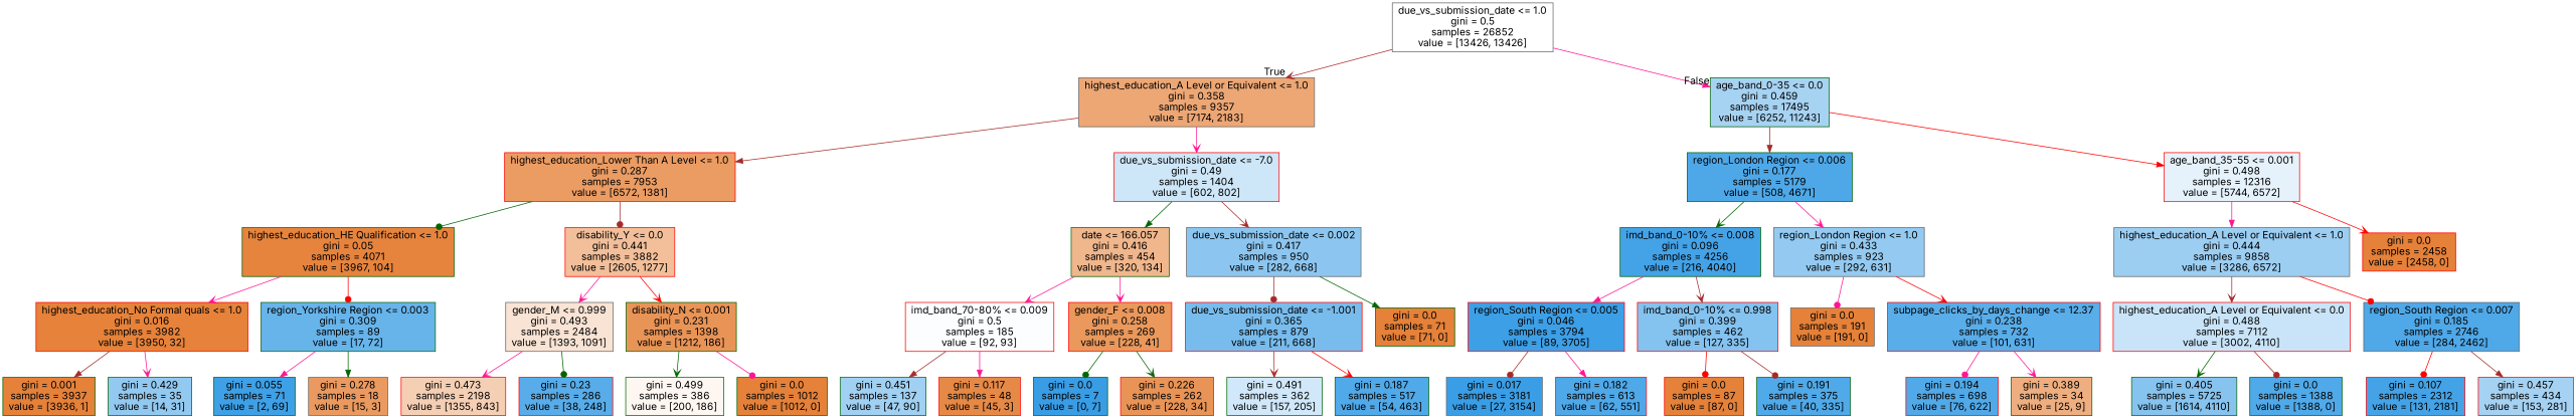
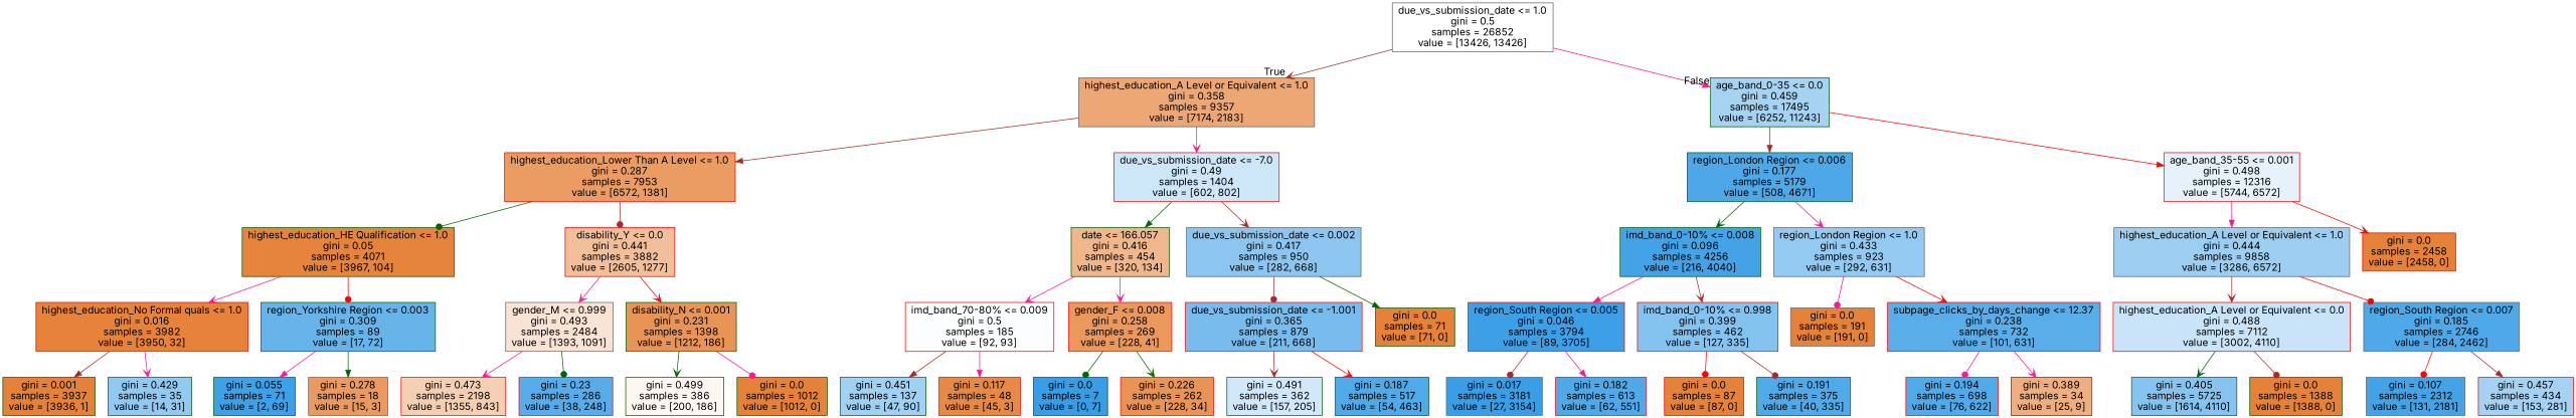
  digraph {
    fontname=Inter
    node [color=darkgreen fillcolor="#e58139ff" fontname=Inter shape=box style=filled]
    edge [arrowhead=vee color=deeppink fontname=Inter]
    n1 [color=gray40 fillcolor="#e5813900" label="due_vs_submission_date <= 1.0\ngini = 0.5\nsamples = 26852\nvalue = [13426, 13426]"]
    n2 [color=gray40 fillcolor="#e58139b1" label="highest_education_A Level or Equivalent <= 1.0\ngini = 0.358\nsamples = 9357\nvalue = [7174, 2183]"]
    n3 [fillcolor="#399de571" label="age_band_0-35 <= 0.0\ngini = 0.459\nsamples = 17495\nvalue = [6252, 11243]"]
    n4 [color=red fillcolor="#e58139c9" label="highest_education_Lower Than A Level <= 1.0\ngini = 0.287\nsamples = 7953\nvalue = [6572, 1381]"]
    n5 [color=red fillcolor="#399de540" label="due_vs_submission_date <= -7.0\ngini = 0.49\nsamples = 1404\nvalue = [602, 802]"]
    n6 [fillcolor="#399de5e3" label="region_London Region <= 0.006\ngini = 0.177\nsamples = 5179\nvalue = [508, 4671]"]
    n7 [color=red fillcolor="#399de520" label="age_band_35-55 <= 0.001\ngini = 0.498\nsamples = 12316\nvalue = [5744, 6572]"]
    n8 [fillcolor="#e58139f8" label="highest_education_HE Qualification <= 1.0\ngini = 0.05\nsamples = 4071\nvalue = [3967, 104]"]
    n9 [color=red fillcolor="#e5813982" label="disability_Y <= 0.0\ngini = 0.441\nsamples = 3882\nvalue = [2605, 1277]"]
    n10 [fillcolor="#e5813994" label="date <= 166.057\ngini = 0.416\nsamples = 454\nvalue = [320, 134]"]
    n11 [color=gray40 fillcolor="#399de593" label="due_vs_submission_date <= 0.002\ngini = 0.417\nsamples = 950\nvalue = [282, 668]"]
    n12 [color=red fillcolor="#e58139fd" label="highest_education_No Formal quals <= 1.0\ngini = 0.016\nsamples = 3982\nvalue = [3950, 32]"]
    n13 [fillcolor="#399de5c3" label="region_Yorkshire Region <= 0.003\ngini = 0.309\nsamples = 89\nvalue = [17, 72]"]
    n14 [color=gray40 fillcolor="#e5813937" label="gender_M <= 0.999\ngini = 0.493\nsamples = 2484\nvalue = [1393, 1091]"]
    n15 [fillcolor="#e58139d8" label="disability_N <= 0.001\ngini = 0.231\nsamples = 1398\nvalue = [1212, 186]"]
    n16 [label="gini = 0.001\nsamples = 3937\nvalue = [3936, 1]"]
    n17 [fillcolor="#399de58c" label="gini = 0.429\nsamples = 35\nvalue = [14, 31]"]
    n18 [fillcolor="#399de5f8" label="gini = 0.055\nsamples = 71\nvalue = [2, 69]"]
    n19 [color=gray40 fillcolor="#e58139cc" label="gini = 0.278\nsamples = 18\nvalue = [15, 3]"]
    n20 [color=red fillcolor="#e5813960" label="gini = 0.473\nsamples = 2198\nvalue = [1355, 843]"]
    n21 [color=red fillcolor="#399de5d8" label="gini = 0.23\nsamples = 286\nvalue = [38, 248]"]
    n22 [fillcolor="#e5813912" label="gini = 0.499\nsamples = 386\nvalue = [200, 186]"]
    n23 [label="gini = 0.0\nsamples = 1012\nvalue = [1012, 0]"]
    n24 [color=red fillcolor="#399de503" label="imd_band_70-80% <= 0.009\ngini = 0.5\nsamples = 185\nvalue = [92, 93]"]
    n25 [color=red fillcolor="#e58139d1" label="gender_F <= 0.008\ngini = 0.258\nsamples = 269\nvalue = [228, 41]"]
    n26 [color=red fillcolor="#399de5ae" label="due_vs_submission_date <= -1.001\ngini = 0.365\nsamples = 879\nvalue = [211, 668]"]
    n27 [label="gini = 0.0\nsamples = 71\nvalue = [71, 0]"]
    n28 [fillcolor="#399de57a" label="gini = 0.451\nsamples = 137\nvalue = [47, 90]"]
    n29 [color=red fillcolor="#e58139ee" label="gini = 0.117\nsamples = 48\nvalue = [45, 3]"]
    n30 [fillcolor="#399de5ff" label="gini = 0.0\nsamples = 7\nvalue = [0, 7]"]
    n31 [color=red fillcolor="#e58139d9" label="gini = 0.226\nsamples = 262\nvalue = [228, 34]"]
    n32 [fillcolor="#399de53c" label="gini = 0.491\nsamples = 362\nvalue = [157, 205]"]
    n33 [fillcolor="#399de5e1" label="gini = 0.187\nsamples = 517\nvalue = [54, 463]"]
    n34 [fillcolor="#399de5f1" label="imd_band_0-10% <= 0.008\ngini = 0.096\nsamples = 4256\nvalue = [216, 4040]"]
    n35 [color=gray40 fillcolor="#399de589" label="region_London Region <= 1.0\ngini = 0.433\nsamples = 923\nvalue = [292, 631]"]
    n36 [color=gray40 fillcolor="#399de57f" label="highest_education_A Level or Equivalent <= 1.0\ngini = 0.444\nsamples = 9858\nvalue = [3286, 6572]"]
    n37 [color=red label="gini = 0.0\nsamples = 2458\nvalue = [2458, 0]"]
    n38 [color=red fillcolor="#399de5f9" label="region_South Region <= 0.005\ngini = 0.046\nsamples = 3794\nvalue = [89, 3705]"]
    n39 [color=red fillcolor="#399de59e" label="imd_band_0-10% <= 0.998\ngini = 0.399\nsamples = 462\nvalue = [127, 335]"]
    n40 [color=gray40 label="gini = 0.0\nsamples = 191\nvalue = [191, 0]"]
    n41 [color=red fillcolor="#399de5d6" label="subpage_clicks_by_days_change <= 12.37\ngini = 0.238\nsamples = 732\nvalue = [101, 631]"]
    n42 [color=gray40 fillcolor="#399de5fd" label="gini = 0.017\nsamples = 3181\nvalue = [27, 3154]"]
    n43 [color=red fillcolor="#399de5e2" label="gini = 0.182\nsamples = 613\nvalue = [62, 551]"]
    n44 [color=red label="gini = 0.0\nsamples = 87\nvalue = [87, 0]"]
    n45 [fillcolor="#399de5e1" label="gini = 0.191\nsamples = 375\nvalue = [40, 335]"]
    n46 [color=red fillcolor="#399de5e0" label="gini = 0.194\nsamples = 698\nvalue = [76, 622]"]
    n47 [fillcolor="#e58139a3" label="gini = 0.389\nsamples = 34\nvalue = [25, 9]"]
    n48 [color=red fillcolor="#399de545" label="highest_education_A Level or Equivalent <= 0.0\ngini = 0.488\nsamples = 7112\nvalue = [3002, 4110]"]
    n49 [color=gray40 fillcolor="#399de5e2" label="region_South Region <= 0.007\ngini = 0.185\nsamples = 2746\nvalue = [284, 2462]"]
    n50 [fillcolor="#399de59b" label="gini = 0.405\nsamples = 5725\nvalue = [1614, 4110]"]
-   n51 [fillcolor="#399de5e1" label="gini = 0.0\nsamples = 1388\nvalue = [1388, 0]"]
-   n52 [color=red fillcolor="#399de5f0" label="gini = 0.107\nsamples = 2312\nvalue = [131, 2181]"]
+   n51 [label="gini = 0.0\nsamples = 1388\nvalue = [1388, 0]"]
+   n52 [color=gray40 fillcolor="#399de5f0" label="gini = 0.107\nsamples = 2312\nvalue = [131, 2181]"]
    n53 [color=red fillcolor="#399de574" label="gini = 0.457\nsamples = 434\nvalue = [153, 281]"]
    n1 -> n2 [color=brown headlabel=True labelangle=45 labeldistance=2.5]
    n1 -> n3 [arrowhead=normal headlabel=False labelangle=-45 labeldistance=2.5]
    n2 -> n4 [arrowhead=normal color=brown]
    n2 -> n5
    n3 -> n6 [arrowhead=normal color=brown]
    n3 -> n7 [arrowhead=normal color=red]
    n4 -> n8 [arrowhead=dot color=darkgreen]
    n4 -> n9 [arrowhead=dot color=brown]
    n5 -> n10 [arrowhead=normal color=darkgreen]
    n5 -> n11 [color=brown]
    n6 -> n34 [color=darkgreen]
    n6 -> n35
    n7 -> n36 [arrowhead=normal]
    n7 -> n37 [color=red]
    n8 -> n12
    n8 -> n13 [arrowhead=dot color=red]
    n9 -> n14
    n9 -> n15 [color=red]
    n10 -> n24
    n10 -> n25
    n11 -> n26 [arrowhead=dot color=brown]
    n11 -> n27 [arrowhead=normal color=darkgreen]
    n12 -> n16 [arrowhead=normal color=brown]
    n12 -> n17
    n13 -> n18 [arrowhead=normal]
    n13 -> n19 [arrowhead=normal color=darkgreen]
    n14 -> n20
    n14 -> n21 [arrowhead=dot color=darkgreen]
    n15 -> n22 [color=darkgreen]
    n15 -> n23 [arrowhead=dot]
    n24 -> n28 [arrowhead=normal color=brown]
    n24 -> n29 [arrowhead=normal]
    n25 -> n30 [arrowhead=dot color=darkgreen]
    n25 -> n31 [color=darkgreen]
    n26 -> n32 [color=brown]
    n26 -> n33 [color=red]
    n34 -> n38 [arrowhead=normal]
    n34 -> n39 [color=brown]
    n35 -> n40 [arrowhead=dot]
    n35 -> n41 [color=red]
    n36 -> n48 [color=brown]
    n36 -> n49 [arrowhead=dot color=red]
    n38 -> n42 [arrowhead=dot color=brown]
    n38 -> n43 [arrowhead=normal]
    n39 -> n44 [arrowhead=dot color=red]
    n39 -> n45 [arrowhead=dot color=brown]
    n41 -> n46 [arrowhead=dot]
    n41 -> n47
    n48 -> n50 [color=darkgreen]
    n48 -> n51 [arrowhead=dot color=brown]
    n49 -> n52 [arrowhead=dot color=red]
    n49 -> n53 [arrowhead=normal color=brown]
  }
